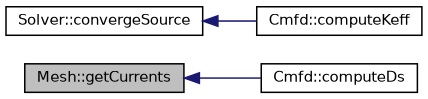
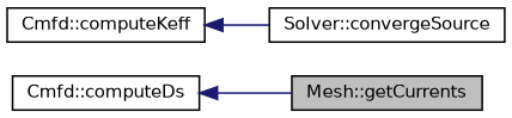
  digraph {
    rankdir=LR
    node [color=black fillcolor=white fontname=Helvetica fontsize=10 shape=record style=filled]
    edge [color=midnightblue dir=back fontname=Helvetica fontsize=10 labelfontname=Helvetica labelfontsize=10 style=solid]
    n1 [fillcolor=grey75 fontcolor=black height=0.2 label="Mesh::getCurrents" width=0.4]
    n2 [height=0.2 label="Cmfd::computeDs" width=0.4]
    n3 [height=0.2 label="Cmfd::computeKeff" width=0.4]
    n4 [height=0.2 label="Solver::convergeSource" width=0.4]
-   n1 -> n2
-   n4 -> n3
+   n2 -> n1
+   n3 -> n4
  }
